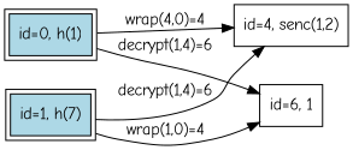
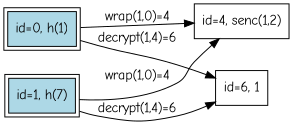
  digraph {
    fontname="Comic Neue"
    rankdir=LR
    node [fontname="Comic Neue" shape=box]
    edge [fontname="Comic Neue"]
    n1 [fillcolor=lightblue label="id=0, h(1)" peripheries=2 style=filled]
    n2 [label="id=4, senc(1,2)"]
    n3 [label="id=6, 1"]
    n4 [fillcolor=lightblue label="id=1, h(7)" peripheries=2 style=filled]
-   n1 -> n2 [label="wrap(4,0)=4"]
+   n1 -> n2 [label="wrap(1,0)=4"]
    n1 -> n3 [label="decrypt(1,4)=6"]
-   n4 -> n2 [label="decrypt(1,4)=6"]
-   n4 -> n3 [label="wrap(1,0)=4"]
+   n4 -> n2 [label="wrap(1,0)=4"]
+   n4 -> n3 [label="decrypt(1,4)=6"]
  }
